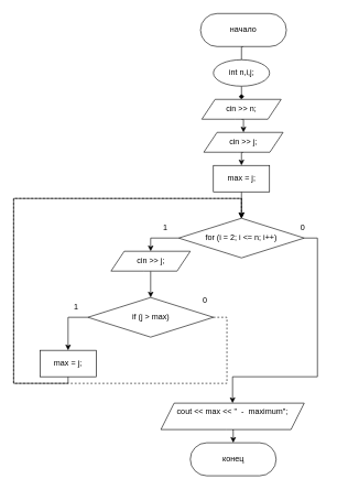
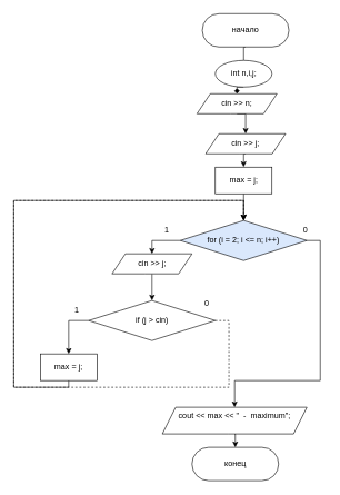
  <mxCell id="0" />
  <mxCell id="1" parent="0" />
  <mxCell id="2" style="edgeStyle=orthogonalEdgeStyle;rounded=0;orthogonalLoop=1;jettySize=auto;html=1;exitX=0.5;exitY=1;exitDx=0;exitDy=0;entryX=0.5;entryY=0;entryDx=0;entryDy=0;endArrow=none;" edge="1" parent="1" source="3" target="5"><mxGeometry relative="1" as="geometry" /></mxCell>
  <mxCell id="3" value="начало" style="rounded=1;whiteSpace=wrap;html=1;arcSize=50;" vertex="1" parent="1"><mxGeometry x="303" width="130" height="50" as="geometry" y="20" /></mxCell>
  <mxCell id="4" style="edgeStyle=orthogonalEdgeStyle;rounded=0;orthogonalLoop=1;jettySize=auto;html=1;exitX=0.5;exitY=1;exitDx=0;exitDy=0;entryX=0.5;entryY=0;entryDx=0;entryDy=0;endArrow=diamond;" edge="1" parent="1" source="5" target="11"><mxGeometry relative="1" as="geometry"><mxPoint x="365" y="160" as="targetPoint" /></mxGeometry></mxCell>
  <mxCell id="5" value="int n,i,j;" style="ellipse;whiteSpace=wrap;html=1;" vertex="1" parent="1"><mxGeometry x="322.5" y="90" width="85" height="40" as="geometry" /></mxCell>
  <mxCell id="6" style="edgeStyle=orthogonalEdgeStyle;rounded=0;orthogonalLoop=1;jettySize=auto;html=1;exitX=0;exitY=0.5;exitDx=0;exitDy=0;entryX=0.5;entryY=0;entryDx=0;entryDy=0;" edge="1" parent="1" source="8" target="19"><mxGeometry relative="1" as="geometry" /></mxCell>
  <mxCell id="7" style="edgeStyle=orthogonalEdgeStyle;rounded=0;orthogonalLoop=1;jettySize=auto;html=1;exitX=1;exitY=0.5;exitDx=0;exitDy=0;entryX=0.5;entryY=0;entryDx=0;entryDy=0;" edge="1" parent="1" source="8" target="26"><mxGeometry relative="1" as="geometry"><Array as="points"><mxPoint x="480" y="360" /><mxPoint x="480" y="570" /><mxPoint x="351" y="570" /></Array></mxGeometry></mxCell>
- <mxCell id="8" value="for (i = 2; i &amp;lt;= n; i++)" style="rhombus;whiteSpace=wrap;html=1;rounded=1;arcSize=0;" vertex="1" parent="1"><mxGeometry x="270" y="330" width="190" height="60" as="geometry" /></mxCell>
+ <mxCell id="8" value="for (i = 2; i &amp;lt;= n; i++)" style="rhombus;whiteSpace=wrap;html=1;rounded=1;arcSize=0;fillColor=#dae8fc;" vertex="1" parent="1"><mxGeometry x="270" y="330" width="190" height="60" as="geometry" /></mxCell>
  <mxCell id="9" value="0" style="text;html=1;strokeColor=none;fillColor=none;align=center;verticalAlign=middle;whiteSpace=wrap;rounded=0;" vertex="1" parent="1"><mxGeometry x="428" y="330" width="60" height="30" as="geometry" /></mxCell>
  <mxCell id="10" style="edgeStyle=orthogonalEdgeStyle;rounded=0;orthogonalLoop=1;jettySize=auto;html=1;exitX=0.5;exitY=1;exitDx=0;exitDy=0;entryX=0.5;entryY=0;entryDx=0;entryDy=0;" edge="1" parent="1" source="11" target="15"><mxGeometry relative="1" as="geometry" /></mxCell>
- <mxCell id="11" value="cin &amp;gt;&amp;gt; n;" style="shape=parallelogram;perimeter=parallelogramPerimeter;whiteSpace=wrap;html=1;fixedSize=1;rounded=1;arcSize=0;" vertex="1" parent="1"><mxGeometry x="305" y="150" width="120" height="30" as="geometry" /></mxCell>
+ <mxCell id="11" value="cin &amp;gt;&amp;gt; n;" style="shape=parallelogram;perimeter=parallelogramPerimeter;whiteSpace=wrap;html=1;fixedSize=1;rounded=1;arcSize=0;" vertex="1" parent="1"><mxGeometry x="295" y="140" width="120" height="30" as="geometry" /></mxCell>
  <mxCell id="12" value="конец&lt;br&gt;" style="rounded=1;whiteSpace=wrap;html=1;arcSize=50;" vertex="1" parent="1"><mxGeometry x="287.5" y="670" width="130" height="50" as="geometry" /></mxCell>
  <mxCell id="13" value="1" style="text;html=1;strokeColor=none;fillColor=none;align=center;verticalAlign=middle;whiteSpace=wrap;rounded=0;" vertex="1" parent="1"><mxGeometry x="220" y="330" width="60" height="30" as="geometry" /></mxCell>
  <mxCell id="14" style="edgeStyle=orthogonalEdgeStyle;rounded=0;orthogonalLoop=1;jettySize=auto;html=1;exitX=0.5;exitY=1;exitDx=0;exitDy=0;entryX=0.5;entryY=0;entryDx=0;entryDy=0;" edge="1" parent="1" source="15" target="17"><mxGeometry relative="1" as="geometry" /></mxCell>
  <mxCell id="15" value="cin &amp;gt;&amp;gt; j;" style="shape=parallelogram;perimeter=parallelogramPerimeter;whiteSpace=wrap;html=1;fixedSize=1;rounded=1;arcSize=0;" vertex="1" parent="1"><mxGeometry x="308" y="200" width="120" height="30" as="geometry" /></mxCell>
  <mxCell id="16" style="edgeStyle=orthogonalEdgeStyle;rounded=0;orthogonalLoop=1;jettySize=auto;html=1;exitX=0.5;exitY=1;exitDx=0;exitDy=0;entryX=0.5;entryY=0;entryDx=0;entryDy=0;" edge="1" parent="1" source="17" target="8"><mxGeometry relative="1" as="geometry" /></mxCell>
  <mxCell id="17" value="max = j;" style="rounded=0;whiteSpace=wrap;html=1;" vertex="1" parent="1"><mxGeometry x="322.5" y="250" width="85" height="40" as="geometry" /></mxCell>
  <mxCell id="18" style="edgeStyle=orthogonalEdgeStyle;rounded=0;orthogonalLoop=1;jettySize=auto;html=1;exitX=0.5;exitY=1;exitDx=0;exitDy=0;entryX=0.5;entryY=0;entryDx=0;entryDy=0;" edge="1" parent="1" source="19" target="22"><mxGeometry relative="1" as="geometry" /></mxCell>
  <mxCell id="19" value="cin &amp;gt;&amp;gt; j;" style="shape=parallelogram;perimeter=parallelogramPerimeter;whiteSpace=wrap;html=1;fixedSize=1;rounded=1;arcSize=0;" vertex="1" parent="1"><mxGeometry x="167.5" y="380" width="120" height="30" as="geometry" /></mxCell>
  <mxCell id="20" style="edgeStyle=orthogonalEdgeStyle;rounded=0;orthogonalLoop=1;jettySize=auto;html=1;exitX=0;exitY=0.5;exitDx=0;exitDy=0;entryX=0.5;entryY=0;entryDx=0;entryDy=0;" edge="1" parent="1" source="22" target="24"><mxGeometry relative="1" as="geometry" /></mxCell>
  <mxCell id="21" style="edgeStyle=orthogonalEdgeStyle;rounded=0;orthogonalLoop=1;jettySize=auto;html=1;exitX=1;exitY=0.5;exitDx=0;exitDy=0;entryX=0.5;entryY=0;entryDx=0;entryDy=0;dashed=1;" edge="1" parent="1" source="22" target="8"><mxGeometry relative="1" as="geometry"><Array as="points"><mxPoint x="343" y="480" /><mxPoint x="343" y="580" /><mxPoint x="20" y="580" /><mxPoint x="20" y="300" /><mxPoint x="365" y="300" /></Array></mxGeometry></mxCell>
- <mxCell id="22" value="if (j &amp;gt; max)" style="rhombus;whiteSpace=wrap;html=1;rounded=1;arcSize=0;" vertex="1" parent="1"><mxGeometry x="132.5" y="450" width="190" height="60" as="geometry" /></mxCell>
+ <mxCell id="22" value="if (j &amp;gt; cin)" style="rhombus;whiteSpace=wrap;html=1;rounded=1;arcSize=0;" vertex="1" parent="1"><mxGeometry x="132.5" y="450" width="190" height="60" as="geometry" /></mxCell>
  <mxCell id="23" style="edgeStyle=orthogonalEdgeStyle;rounded=0;orthogonalLoop=1;jettySize=auto;html=1;exitX=0.5;exitY=1;exitDx=0;exitDy=0;entryX=0.5;entryY=0;entryDx=0;entryDy=0;" edge="1" parent="1" source="24" target="8"><mxGeometry relative="1" as="geometry"><Array as="points"><mxPoint x="103" y="580" /><mxPoint x="20" y="580" /><mxPoint x="20" y="300" /><mxPoint x="365" y="300" /></Array></mxGeometry></mxCell>
  <mxCell id="24" value="max = j;" style="rounded=0;whiteSpace=wrap;html=1;" vertex="1" parent="1"><mxGeometry x="60" y="530" width="85" height="40" as="geometry" /></mxCell>
  <mxCell id="25" style="edgeStyle=orthogonalEdgeStyle;rounded=0;orthogonalLoop=1;jettySize=auto;html=1;exitX=0.5;exitY=1;exitDx=0;exitDy=0;entryX=0.5;entryY=0;entryDx=0;entryDy=0;" edge="1" parent="1" source="26" target="12"><mxGeometry relative="1" as="geometry" /></mxCell>
  <mxCell id="26" value="&lt;div&gt;cout &amp;lt;&amp;lt; max &amp;lt;&amp;lt; &quot;&amp;nbsp; -&amp;nbsp; maximum&quot;;&lt;/div&gt;&lt;div&gt;&lt;br&gt;&lt;/div&gt;" style="shape=parallelogram;perimeter=parallelogramPerimeter;whiteSpace=wrap;html=1;fixedSize=1;rounded=1;arcSize=0;" vertex="1" parent="1"><mxGeometry x="243" y="610" width="217" height="40" as="geometry" /></mxCell>
  <mxCell id="27" value="1" style="text;html=1;strokeColor=none;fillColor=none;align=center;verticalAlign=middle;whiteSpace=wrap;rounded=0;" vertex="1" parent="1"><mxGeometry x="85" y="450" width="60" height="30" as="geometry" /></mxCell>
  <mxCell id="28" value="0" style="text;html=1;strokeColor=none;fillColor=none;align=center;verticalAlign=middle;whiteSpace=wrap;rounded=0;" vertex="1" parent="1"><mxGeometry x="280" y="440" width="60" height="30" as="geometry" /></mxCell>
